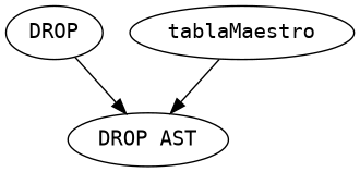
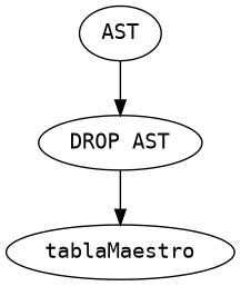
  digraph {
    fontname="DejaVu Sans Mono"
    rankdir=TB
    node [fontname="DejaVu Sans Mono"]
    edge [fontname="DejaVu Sans Mono"]
-   n1 [label=DROP]
+   n1 [label=AST]
    n2 [label="DROP AST"]
    n3 [label=tablaMaestro]
    n1 -> n2
-   n3 -> n2
+   n2 -> n3
  }
